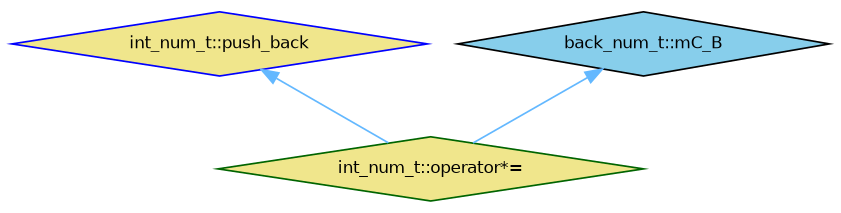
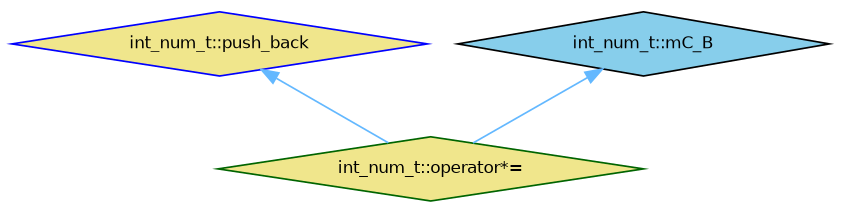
  digraph {
    rankdir=TB
    node [fillcolor=khaki fontname=Helvetica fontsize=10 shape=diamond style=filled]
    edge [color=steelblue1 dir=back fontname=Helvetica fontsize=10 labelfontname=Helvetica labelfontsize=10 style=solid]
    n1 [color=blue fontcolor=black height=0.2 label="int_num_t::push_back" width=0.4]
    n2 [color=darkgreen height=0.2 label="int_num_t::operator*=" width=0.4]
-   n3 [color=black fillcolor=skyblue height=0.2 label="back_num_t::mC_B" width=0.4]
+   n3 [color=black fillcolor=skyblue height=0.2 label="int_num_t::mC_B" width=0.4]
    n1 -> n2
    n3 -> n2
  }
